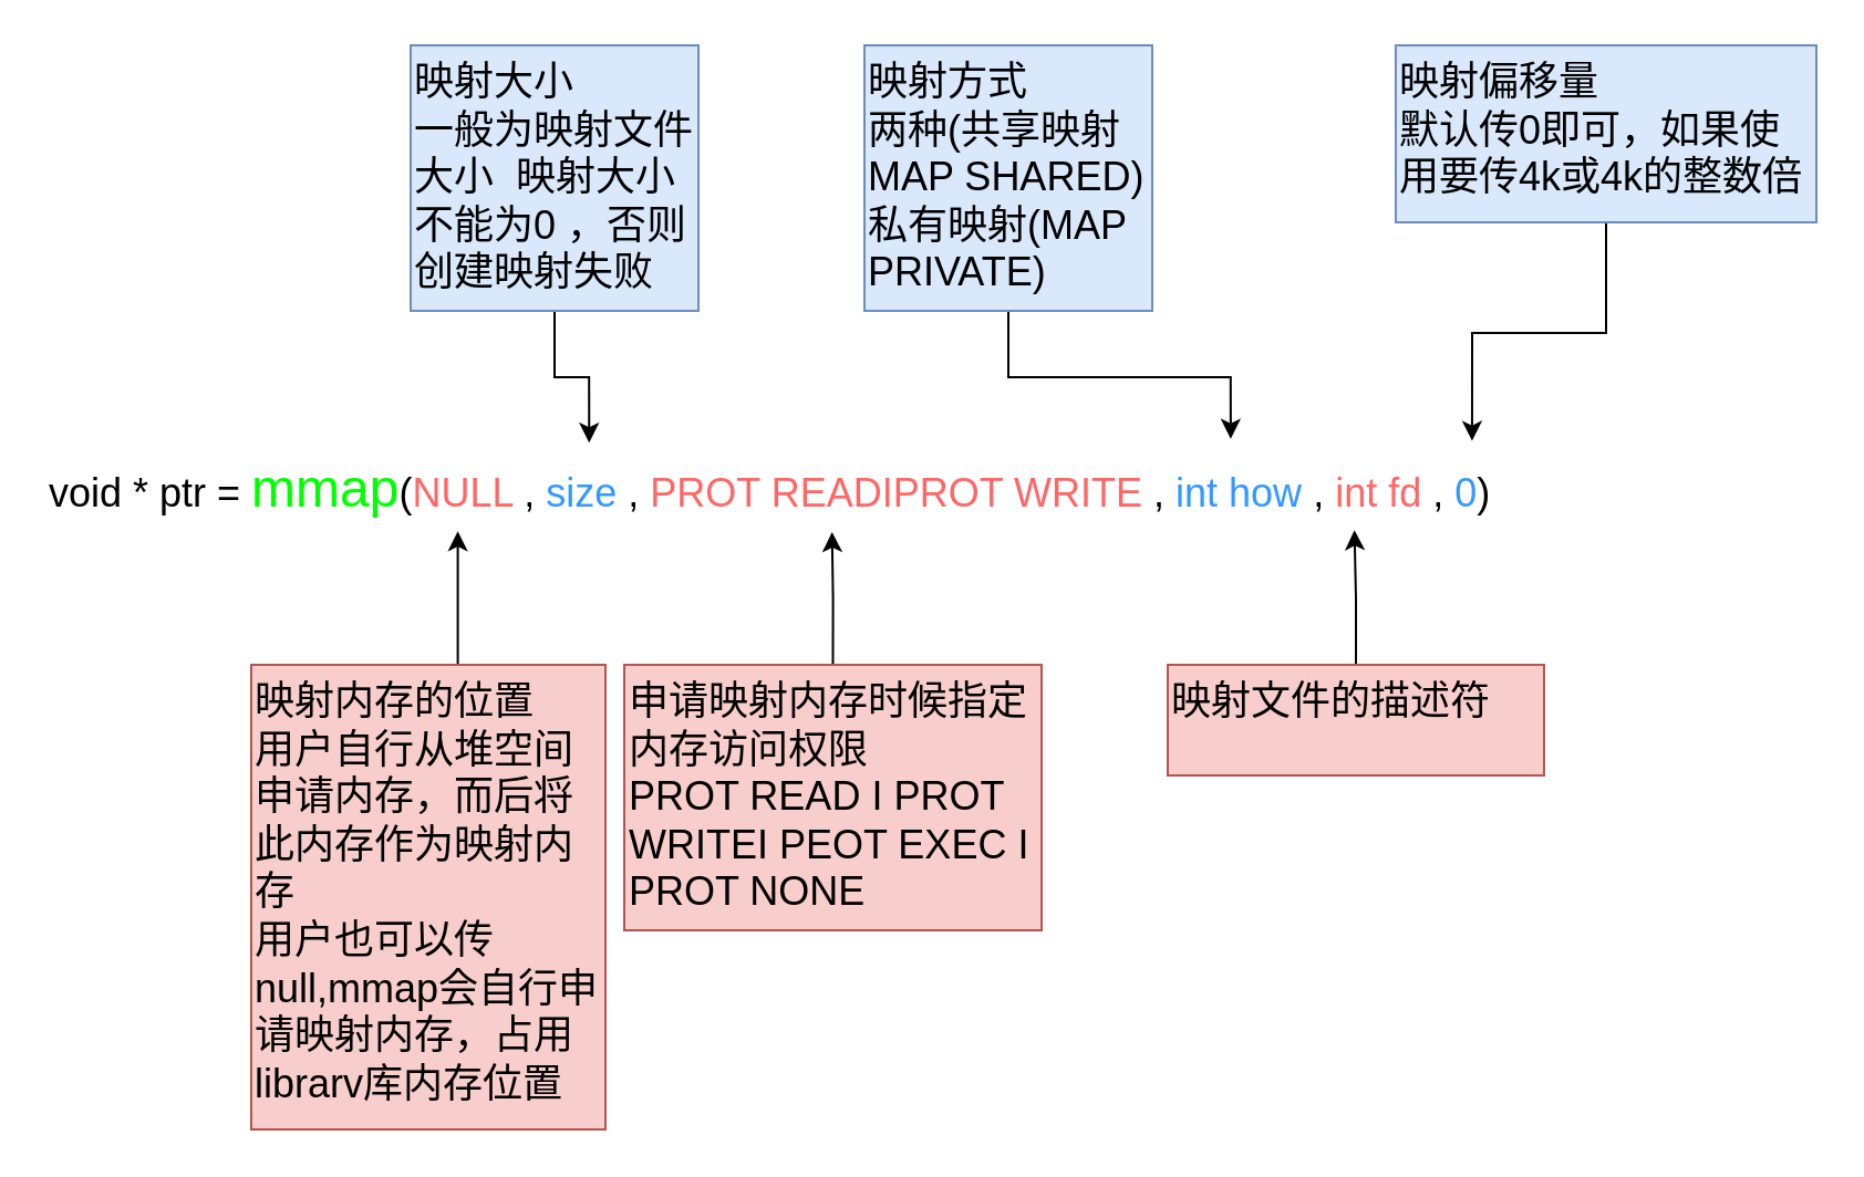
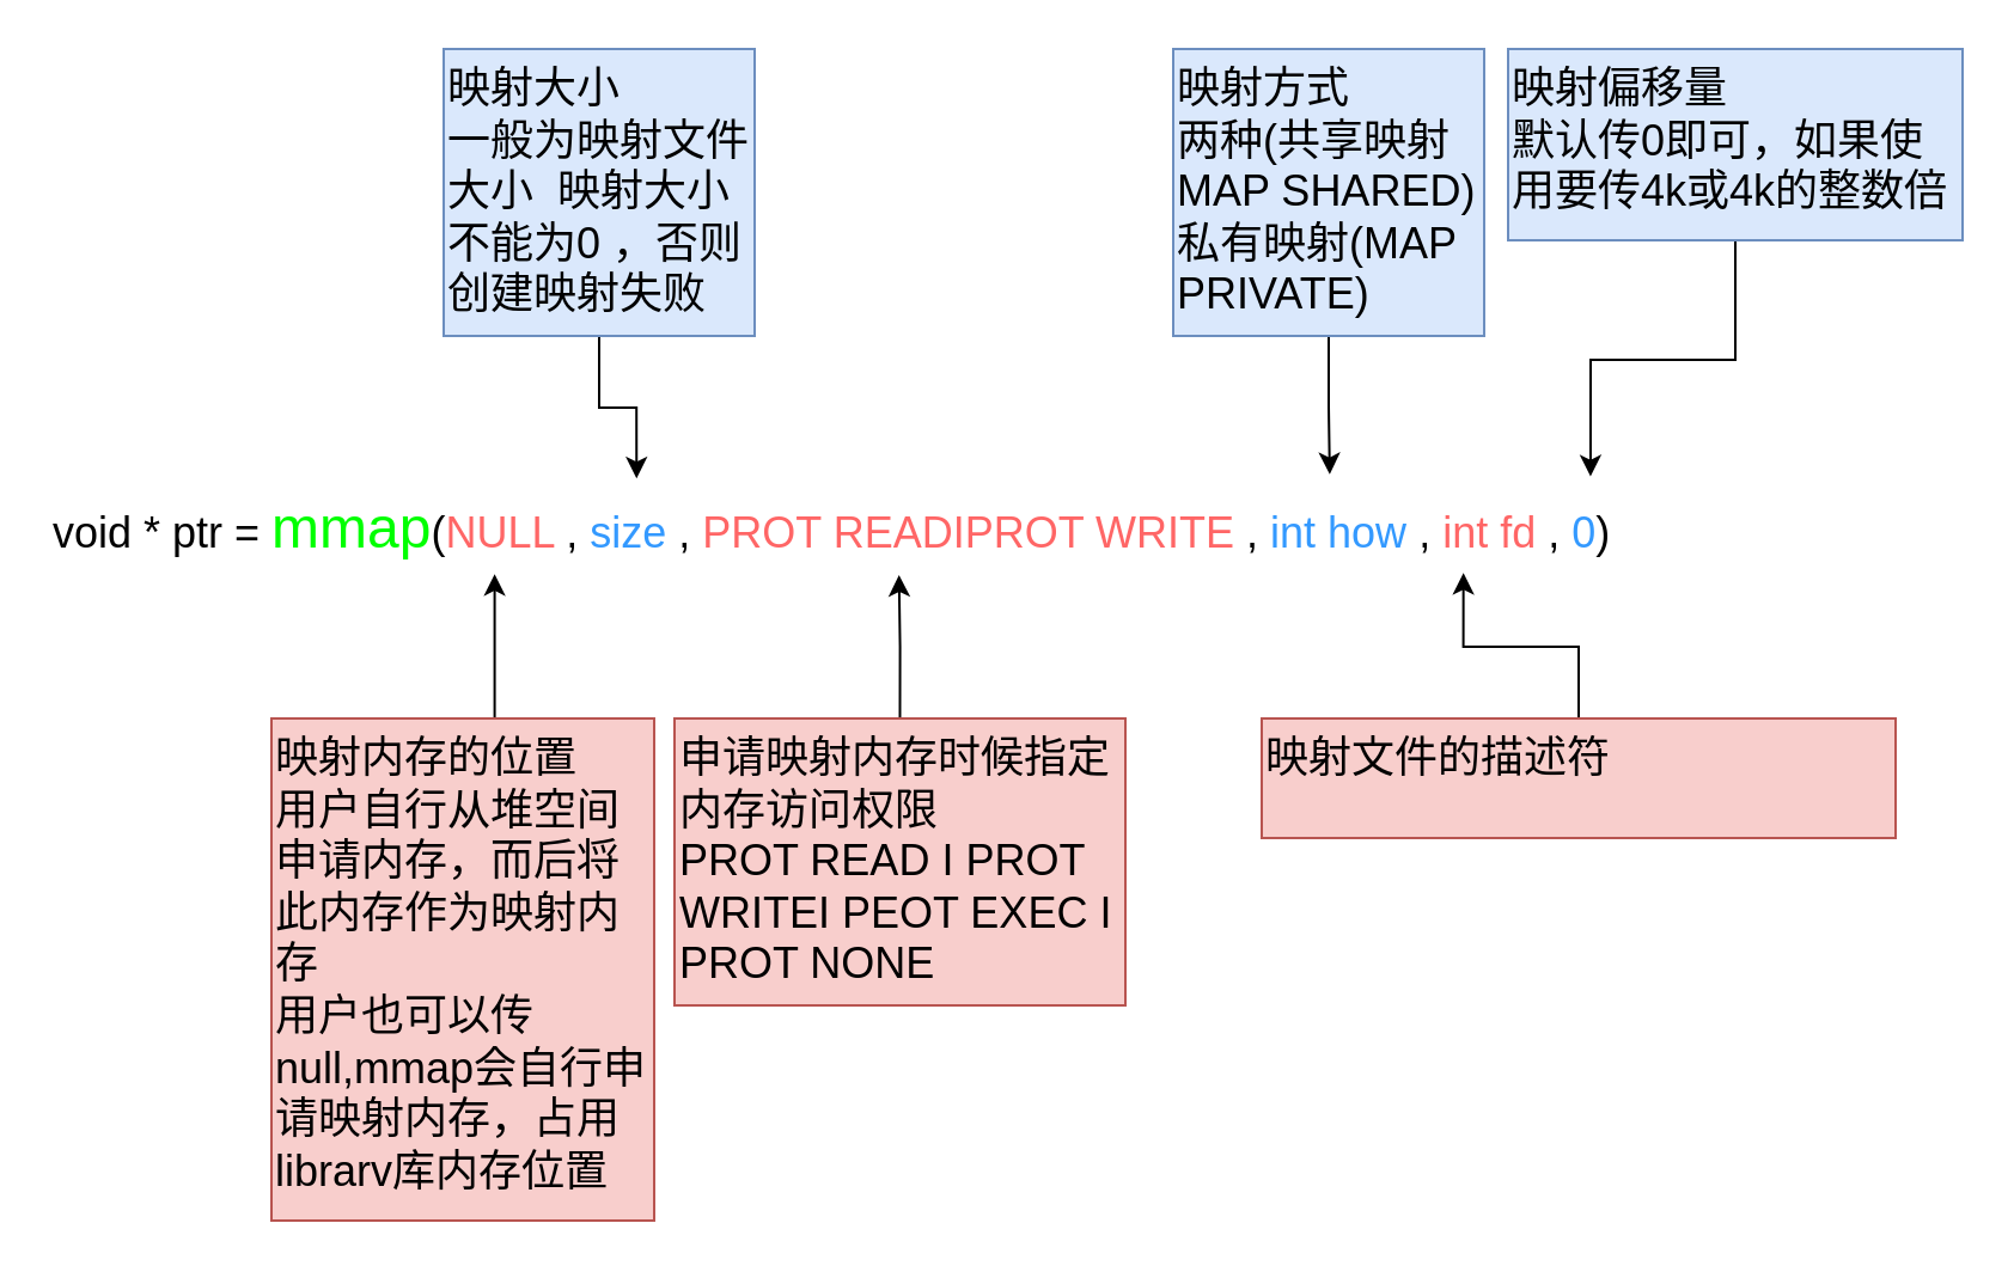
  <mxCell id="0" />
  <mxCell id="1" parent="0" />
  <mxCell id="2" value="&lt;font style=&quot;&quot;&gt;&lt;span style=&quot;font-size: 18px;&quot;&gt;void * ptr = &lt;/span&gt;&lt;font style=&quot;font-size: 24px;&quot; color=&quot;#00ff00&quot;&gt;mmap&lt;/font&gt;&lt;span style=&quot;font-size: 18px;&quot;&gt;(&lt;/span&gt;&lt;font style=&quot;font-size: 18px;&quot; color=&quot;#ff6666&quot;&gt;NULL&lt;/font&gt;&lt;span style=&quot;font-size: 18px;&quot;&gt; , &lt;/span&gt;&lt;font style=&quot;font-size: 18px;&quot; color=&quot;#3399ff&quot;&gt;size&lt;/font&gt;&lt;span style=&quot;font-size: 18px;&quot;&gt; , &lt;/span&gt;&lt;font style=&quot;font-size: 18px;&quot; color=&quot;#ff6666&quot;&gt;PROT READIPROT WRITE&lt;/font&gt;&lt;span style=&quot;font-size: 18px;&quot;&gt; , &lt;/span&gt;&lt;font style=&quot;font-size: 18px;&quot; color=&quot;#3399ff&quot;&gt;int how&lt;/font&gt;&lt;span style=&quot;font-size: 18px;&quot;&gt; , &lt;/span&gt;&lt;font style=&quot;font-size: 18px;&quot; color=&quot;#ff6666&quot;&gt;int fd &lt;/font&gt;&lt;span style=&quot;font-size: 18px;&quot;&gt;, &lt;/span&gt;&lt;font style=&quot;font-size: 18px;&quot; color=&quot;#3399ff&quot;&gt;0&lt;/font&gt;&lt;span style=&quot;font-size: 18px;&quot;&gt;)&lt;/span&gt;&lt;/font&gt;" style="text;whiteSpace=wrap;html=1;" vertex="1" parent="1"><mxGeometry x="20" y="200" width="690" height="40" as="geometry" /></mxCell>
  <mxCell id="3" style="edgeStyle=orthogonalEdgeStyle;rounded=0;orthogonalLoop=1;jettySize=auto;html=1;exitX=0.5;exitY=0;exitDx=0;exitDy=0;entryX=0.27;entryY=0.99;entryDx=0;entryDy=0;fontSize=18;entryPerimeter=0;" edge="1" parent="1" source="4" target="2"><mxGeometry relative="1" as="geometry"><Array as="points"><mxPoint x="206" y="300" /></Array></mxGeometry></mxCell>
  <mxCell id="4" value="映射内存的位置&lt;br&gt;用户自行从堆空间申请内存，而后将此内存作为映射内存&lt;br&gt;用户也可以传null,mmap会自行申请映射内存，占用librarv库内存位置" style="text;whiteSpace=wrap;html=1;fontSize=18;fillColor=#f8cecc;strokeColor=#b85450;" vertex="1" parent="1"><mxGeometry x="113" y="300" width="160" height="210" as="geometry" /></mxCell>
  <mxCell id="5" style="edgeStyle=orthogonalEdgeStyle;rounded=0;orthogonalLoop=1;jettySize=auto;html=1;exitX=0.5;exitY=1;exitDx=0;exitDy=0;entryX=0.356;entryY=-0.01;entryDx=0;entryDy=0;entryPerimeter=0;fontSize=24;fontColor=#00FF00;" edge="1" parent="1" source="6" target="2"><mxGeometry relative="1" as="geometry" /></mxCell>
  <mxCell id="6" value="映射大小&lt;br&gt;一般为映射文件大小&amp;nbsp; 映射大小不能为0 ，否则创建映射失败" style="text;whiteSpace=wrap;html=1;fontSize=18;fillColor=#dae8fc;strokeColor=#6c8ebf;" vertex="1" parent="1"><mxGeometry x="185" y="20" width="130" height="120" as="geometry" /></mxCell>
  <mxCell id="7" style="edgeStyle=orthogonalEdgeStyle;rounded=0;orthogonalLoop=1;jettySize=auto;html=1;exitX=0.5;exitY=0;exitDx=0;exitDy=0;entryX=0.515;entryY=1;entryDx=0;entryDy=0;entryPerimeter=0;fontSize=18;" edge="1" parent="1" source="8" target="2"><mxGeometry relative="1" as="geometry" /></mxCell>
  <mxCell id="8" value="申请映射内存时候指定内存访问权限&lt;br&gt;PROT READ I PROT WRITEI PEOT EXEC I PROT NONE" style="text;whiteSpace=wrap;html=1;fontSize=18;fillColor=#f8cecc;strokeColor=#b85450;" vertex="1" parent="1"><mxGeometry x="281.5" y="300" width="188.5" height="120" as="geometry" /></mxCell>
  <mxCell id="9" style="edgeStyle=orthogonalEdgeStyle;rounded=0;orthogonalLoop=1;jettySize=auto;html=1;exitX=0.5;exitY=1;exitDx=0;exitDy=0;fontSize=18;" edge="1" parent="1" source="2" target="2"><mxGeometry relative="1" as="geometry" /></mxCell>
  <mxCell id="10" style="edgeStyle=orthogonalEdgeStyle;rounded=0;orthogonalLoop=1;jettySize=auto;html=1;exitX=0.5;exitY=1;exitDx=0;exitDy=0;entryX=0.776;entryY=-0.054;entryDx=0;entryDy=0;entryPerimeter=0;fontSize=18;" edge="1" parent="1" source="11" target="2"><mxGeometry relative="1" as="geometry" /></mxCell>
- <mxCell id="11" value="映射方式&lt;br&gt;两种(共享映射 MAP SHARED) 私有映射(MAP PRIVATE)" style="text;whiteSpace=wrap;html=1;fontSize=18;fillColor=#dae8fc;strokeColor=#6c8ebf;" vertex="1" parent="1"><mxGeometry x="390" y="20" width="130" height="120" as="geometry" /></mxCell>
+ <mxCell id="11" value="映射方式&lt;br&gt;两种(共享映射 MAP SHARED) 私有映射(MAP PRIVATE)" style="text;whiteSpace=wrap;html=1;fontSize=18;fillColor=#dae8fc;strokeColor=#6c8ebf;" vertex="1" parent="1"><mxGeometry x="490" y="20" width="130" height="120" as="geometry" /></mxCell>
  <mxCell id="12" style="edgeStyle=orthogonalEdgeStyle;rounded=0;orthogonalLoop=1;jettySize=auto;html=1;exitX=0.5;exitY=0;exitDx=0;exitDy=0;entryX=0.857;entryY=0.979;entryDx=0;entryDy=0;entryPerimeter=0;fontSize=18;" edge="1" parent="1" source="13" target="2"><mxGeometry relative="1" as="geometry" /></mxCell>
- <mxCell id="13" value="映射文件的描述符" style="text;whiteSpace=wrap;html=1;fontSize=18;fillColor=#f8cecc;strokeColor=#b85450;" vertex="1" parent="1"><mxGeometry x="527" y="300" width="170" height="50" as="geometry" /></mxCell>
+ <mxCell id="13" value="映射文件的描述符" style="text;whiteSpace=wrap;html=1;fontSize=18;fillColor=#f8cecc;strokeColor=#b85450;" vertex="1" parent="1"><mxGeometry x="527" y="300" width="265" height="50" as="geometry" /></mxCell>
  <mxCell id="14" style="edgeStyle=orthogonalEdgeStyle;rounded=0;orthogonalLoop=1;jettySize=auto;html=1;exitX=0.5;exitY=1;exitDx=0;exitDy=0;entryX=0.934;entryY=-0.03;entryDx=0;entryDy=0;entryPerimeter=0;fontSize=24;fontColor=#00FF00;" edge="1" parent="1" source="15" target="2"><mxGeometry relative="1" as="geometry" /></mxCell>
  <mxCell id="15" value="映射偏移量&lt;br&gt;默认传0即可，如果使用要传4k或4k的整数倍" style="text;whiteSpace=wrap;html=1;fontSize=18;fillColor=#dae8fc;strokeColor=#6c8ebf;" vertex="1" parent="1"><mxGeometry x="630" y="20" width="190" height="80" as="geometry" /></mxCell>
